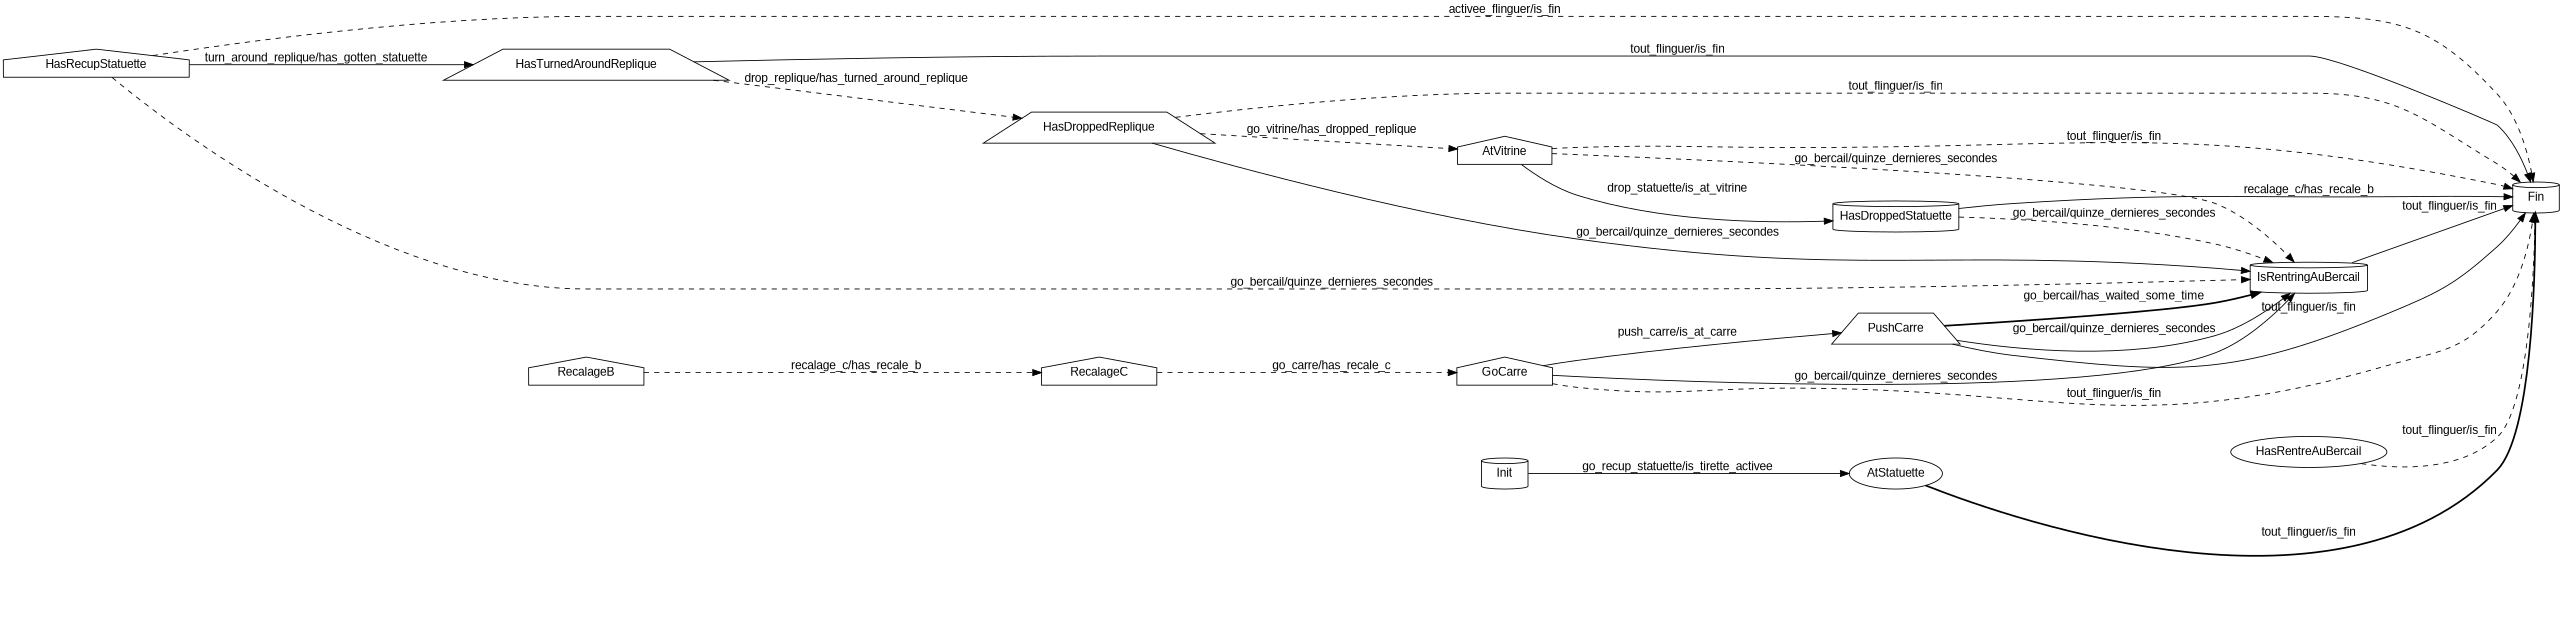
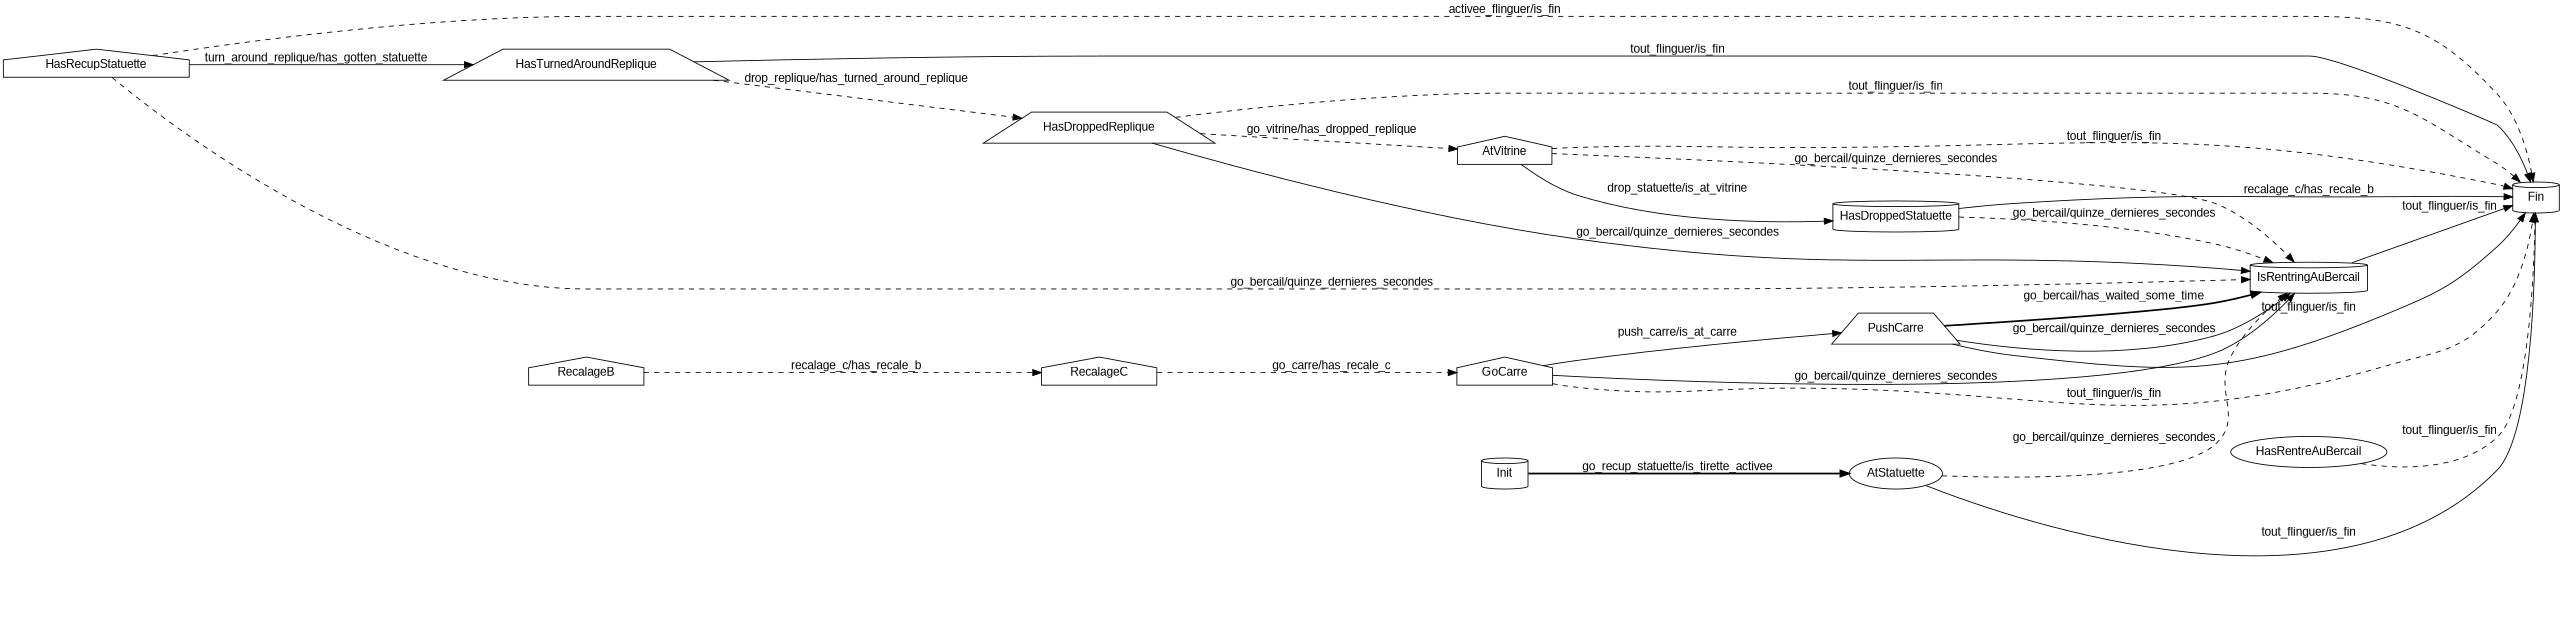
  digraph {
    fontname="Liberation Sans"
    rankdir=LR
    node [fontname="Liberation Sans" shape=house]
    edge [fontname="Liberation Sans" style=dashed]
    AtStatuette [shape=ellipse]
    Init [shape=cylinder]
    IsRentringAuBercail [shape=cylinder]
    Fin [shape=cylinder]
    HasRecupStatuette
    HasTurnedAroundReplique [shape=trapezium]
    HasDroppedReplique [shape=trapezium]
    AtVitrine
    HasDroppedStatuette [shape=cylinder]
    GoCarre
    PushCarre [shape=trapezium]
    HasRentreAuBercail [shape=ellipse]
    RecalageB
    RecalageC
-   AtStatuette -> Fin [label="tout_flinguer/is_fin" style=bold]
-   Init -> AtStatuette [label="go_recup_statuette/is_tirette_activee" style=solid]
+   AtStatuette -> IsRentringAuBercail [label="go_bercail/quinze_dernieres_secondes"]
+   AtStatuette -> Fin [label="tout_flinguer/is_fin" style=solid]
+   Init -> AtStatuette [label="go_recup_statuette/is_tirette_activee" style=bold]
    IsRentringAuBercail -> Fin [label="tout_flinguer/is_fin" style=solid]
    HasRecupStatuette -> IsRentringAuBercail [label="go_bercail/quinze_dernieres_secondes"]
    HasRecupStatuette -> Fin [label="activee_flinguer/is_fin"]
    HasRecupStatuette -> HasTurnedAroundReplique [label="turn_around_replique/has_gotten_statuette" style=solid]
    HasTurnedAroundReplique -> Fin [label="tout_flinguer/is_fin" style=solid]
    HasTurnedAroundReplique -> HasDroppedReplique [label="drop_replique/has_turned_around_replique"]
    HasDroppedReplique -> IsRentringAuBercail [label="go_bercail/quinze_dernieres_secondes" style=solid]
    HasDroppedReplique -> Fin [label="tout_flinguer/is_fin"]
    HasDroppedReplique -> AtVitrine [label="go_vitrine/has_dropped_replique"]
    AtVitrine -> IsRentringAuBercail [label="go_bercail/quinze_dernieres_secondes"]
    AtVitrine -> Fin [label="tout_flinguer/is_fin"]
    AtVitrine -> HasDroppedStatuette [label="drop_statuette/is_at_vitrine" style=solid]
    HasDroppedStatuette -> IsRentringAuBercail [label="go_bercail/quinze_dernieres_secondes"]
    HasDroppedStatuette -> Fin [label="recalage_c/has_recale_b" style=solid]
    GoCarre -> IsRentringAuBercail [label="go_bercail/quinze_dernieres_secondes" style=solid]
    GoCarre -> Fin [label="tout_flinguer/is_fin"]
    GoCarre -> PushCarre [label="push_carre/is_at_carre" style=solid]
    PushCarre -> IsRentringAuBercail [label="go_bercail/quinze_dernieres_secondes" style=solid]
    PushCarre -> IsRentringAuBercail [label="go_bercail/has_waited_some_time" style=bold]
    PushCarre -> Fin [label="tout_flinguer/is_fin" style=solid]
    HasRentreAuBercail -> Fin [label="tout_flinguer/is_fin"]
    RecalageB -> RecalageC [label="recalage_c/has_recale_b"]
    RecalageC -> GoCarre [label="go_carre/has_recale_c"]
  }
